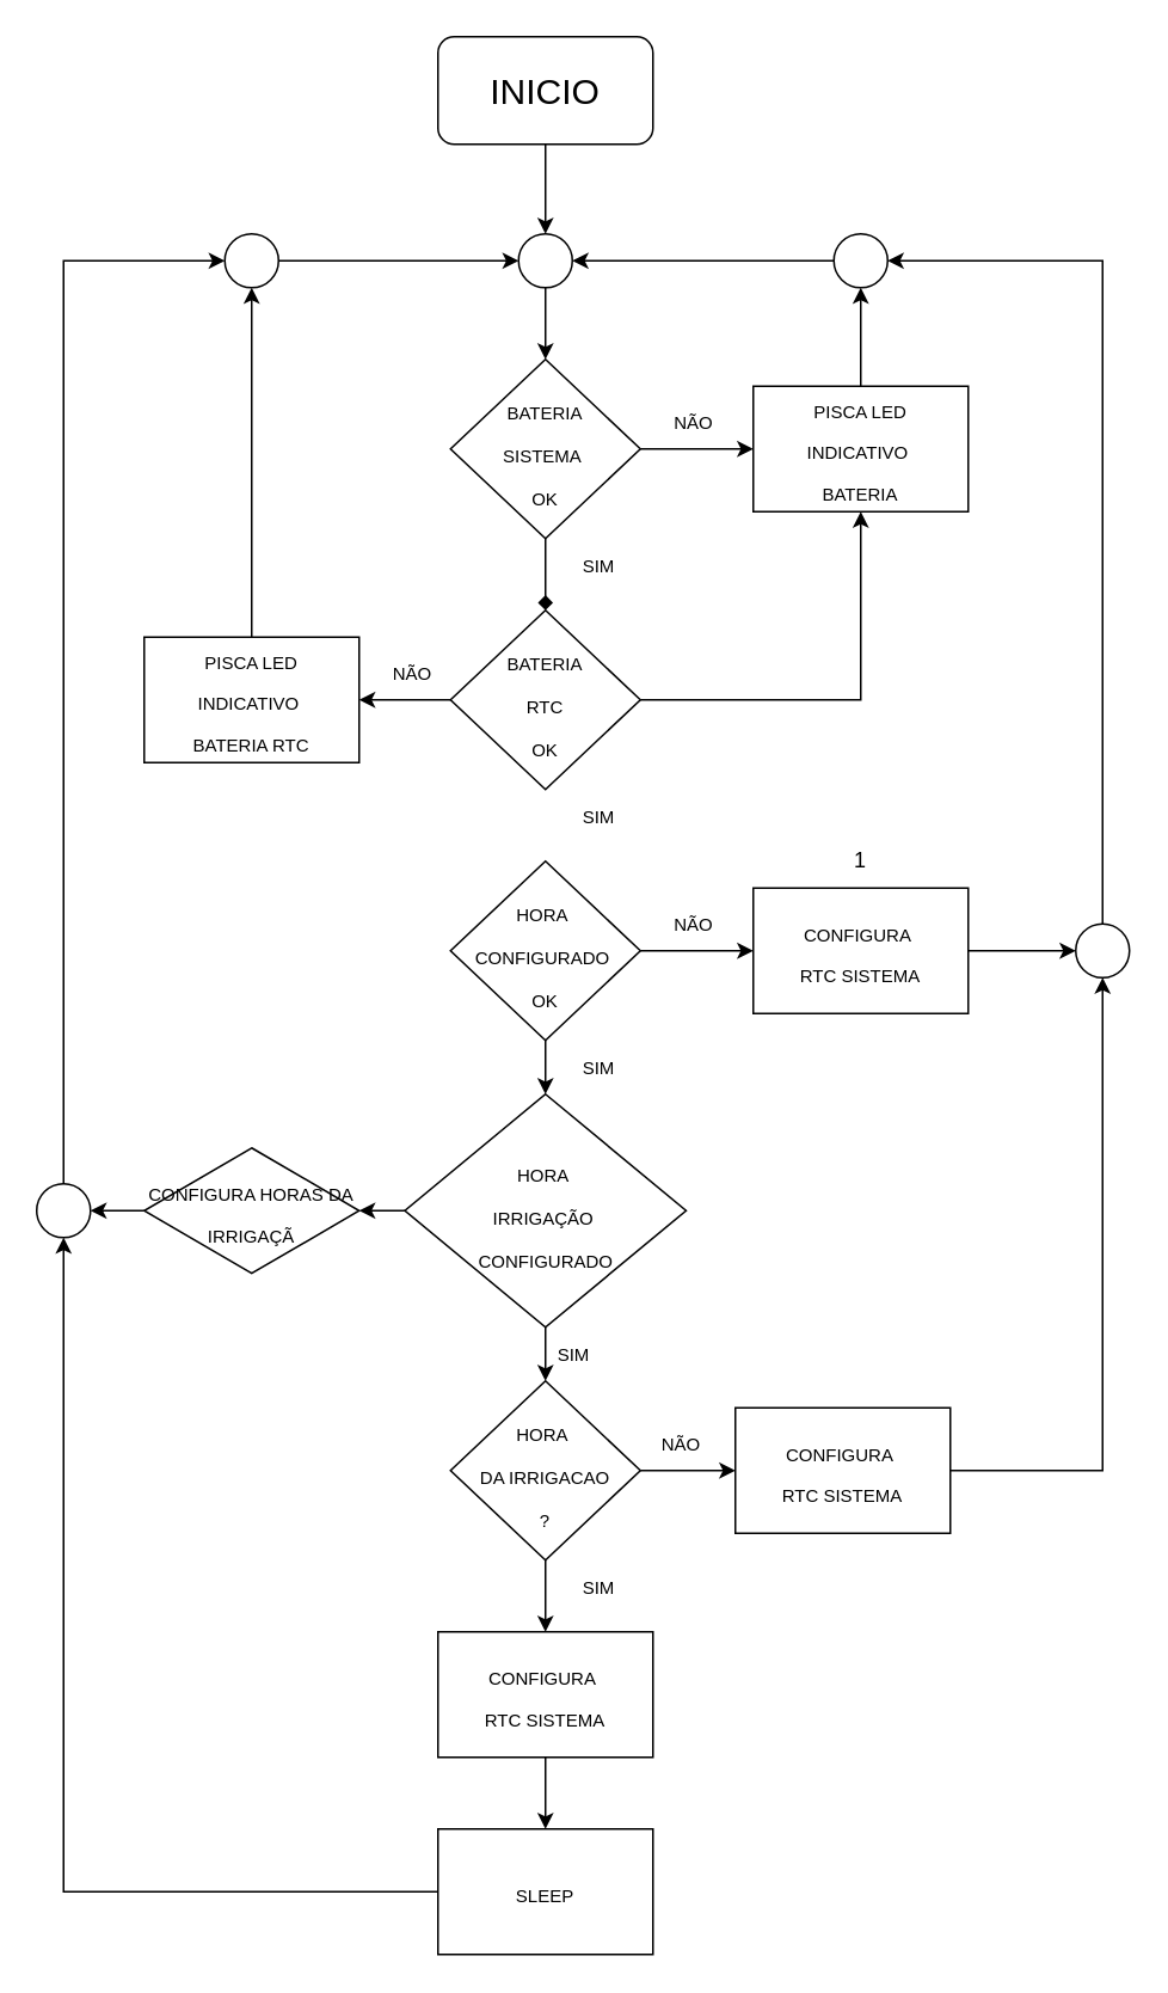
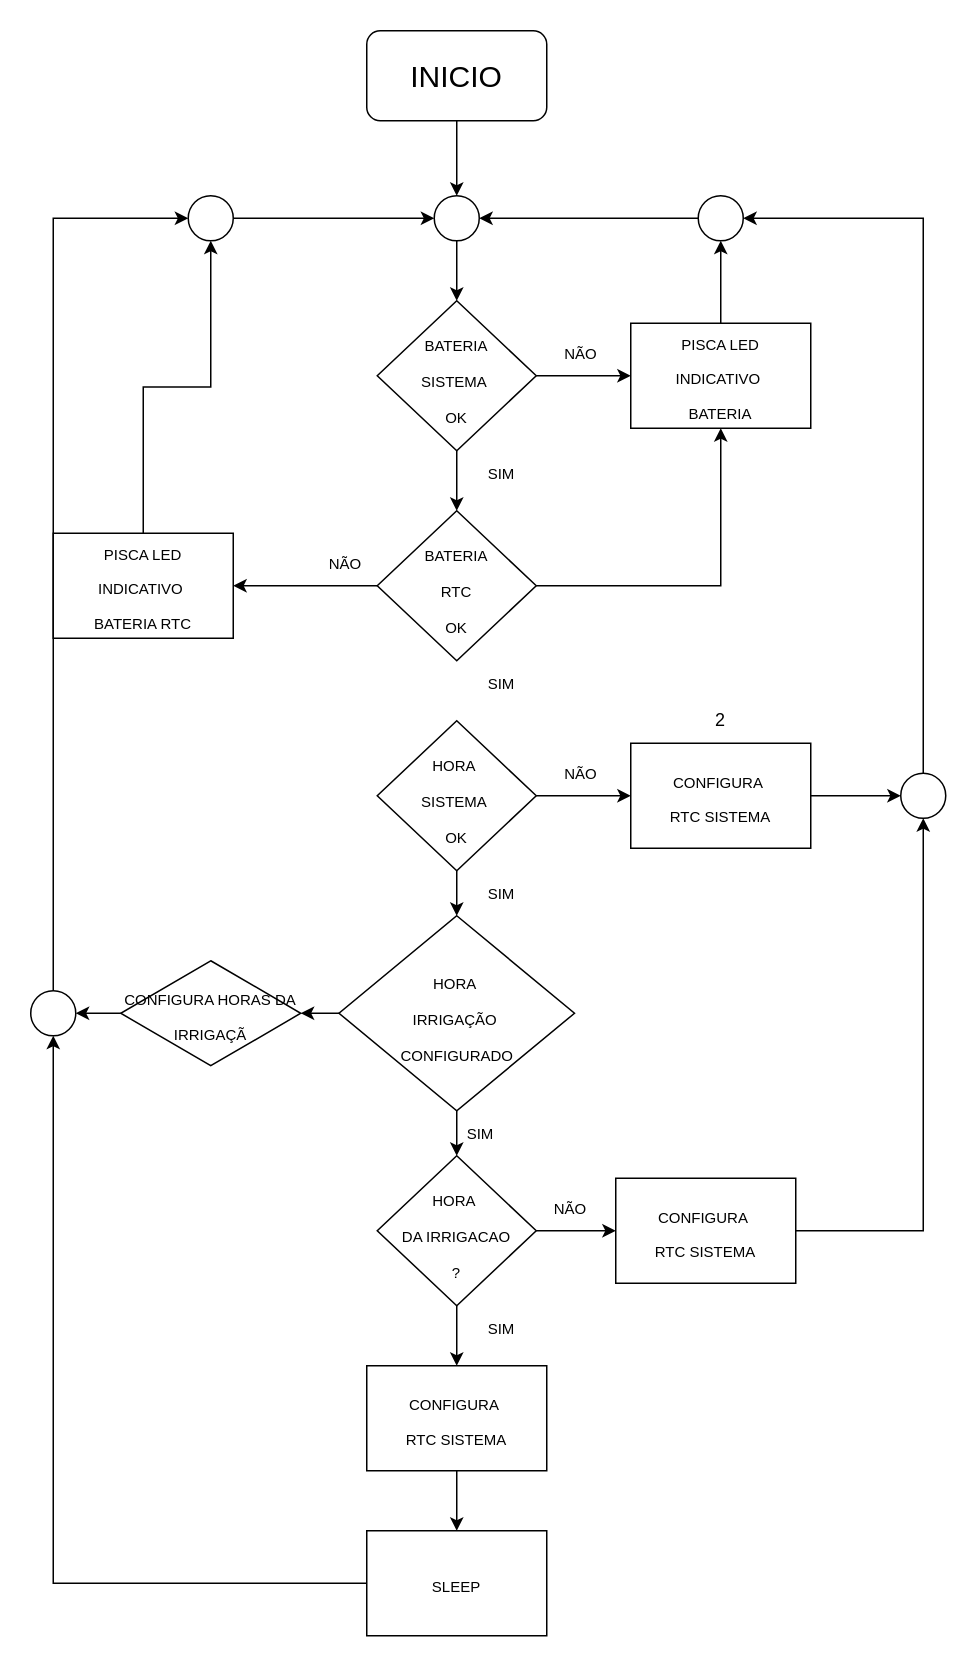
  <mxCell id="0" />
  <mxCell id="1" parent="0" />
  <mxCell id="2" style="edgeStyle=orthogonalEdgeStyle;rounded=0;orthogonalLoop=1;jettySize=auto;html=1;entryX=0.5;entryY=0;entryDx=0;entryDy=0;fontSize=19;" parent="1" source="3" target="8" edge="1"><mxGeometry relative="1" as="geometry" /></mxCell>
  <mxCell id="3" value="&lt;font style=&quot;font-size: 20px;&quot;&gt;INICIO&lt;/font&gt;" style="rounded=1;whiteSpace=wrap;html=1;" parent="1" vertex="1"><mxGeometry x="244" y="20" width="120" height="60" as="geometry" /></mxCell>
  <mxCell id="4" style="edgeStyle=orthogonalEdgeStyle;rounded=0;orthogonalLoop=1;jettySize=auto;html=1;entryX=0;entryY=0.5;entryDx=0;entryDy=0;fontSize=10;" parent="1" source="6" target="10" edge="1"><mxGeometry relative="1" as="geometry" /></mxCell>
- <mxCell id="5" style="edgeStyle=orthogonalEdgeStyle;rounded=0;orthogonalLoop=1;jettySize=auto;html=1;entryX=0.5;entryY=0;entryDx=0;entryDy=0;fontSize=10;endArrow=diamond;" parent="1" source="6" target="14" edge="1"><mxGeometry relative="1" as="geometry" /></mxCell>
+ <mxCell id="5" style="edgeStyle=orthogonalEdgeStyle;rounded=0;orthogonalLoop=1;jettySize=auto;html=1;entryX=0.5;entryY=0;entryDx=0;entryDy=0;fontSize=10;" parent="1" source="6" target="14" edge="1"><mxGeometry relative="1" as="geometry" /></mxCell>
  <mxCell id="6" value="&lt;font size=&quot;1&quot;&gt;BATERIA&lt;br&gt;SISTEMA&amp;nbsp;&lt;br&gt;OK&lt;br&gt;&lt;/font&gt;" style="rhombus;whiteSpace=wrap;html=1;fontSize=20;" parent="1" vertex="1"><mxGeometry x="251" y="200" width="106" height="100" as="geometry" /></mxCell>
  <mxCell id="7" style="edgeStyle=orthogonalEdgeStyle;rounded=0;orthogonalLoop=1;jettySize=auto;html=1;entryX=0.5;entryY=0;entryDx=0;entryDy=0;fontSize=19;" parent="1" source="8" target="6" edge="1"><mxGeometry relative="1" as="geometry" /></mxCell>
  <mxCell id="8" value="" style="ellipse;whiteSpace=wrap;html=1;aspect=fixed;fontSize=19;" parent="1" vertex="1"><mxGeometry x="289" y="130" width="30" height="30" as="geometry" /></mxCell>
  <mxCell id="9" style="edgeStyle=orthogonalEdgeStyle;rounded=0;orthogonalLoop=1;jettySize=auto;html=1;entryX=0.5;entryY=1;entryDx=0;entryDy=0;fontSize=10;" parent="1" source="10" target="22" edge="1"><mxGeometry relative="1" as="geometry" /></mxCell>
  <mxCell id="10" value="&lt;font style=&quot;font-size: 10px;&quot;&gt;PISCA LED&lt;br&gt;INDICATIVO&amp;nbsp;&lt;br&gt;BATERIA&lt;/font&gt;" style="rounded=0;whiteSpace=wrap;html=1;fontSize=19;" parent="1" vertex="1"><mxGeometry x="420" y="215" width="120" height="70" as="geometry" /></mxCell>
  <mxCell id="11" value="NÃO" style="text;html=1;strokeColor=none;fillColor=none;align=center;verticalAlign=middle;whiteSpace=wrap;rounded=0;fontSize=10;" parent="1" vertex="1"><mxGeometry x="357" y="220" width="60" height="30" as="geometry" /></mxCell>
  <mxCell id="12" style="edgeStyle=orthogonalEdgeStyle;rounded=0;orthogonalLoop=1;jettySize=auto;html=1;entryX=1;entryY=0.5;entryDx=0;entryDy=0;fontSize=10;" parent="1" source="14" target="16" edge="1"><mxGeometry relative="1" as="geometry" /></mxCell>
  <mxCell id="13" style="edgeStyle=orthogonalEdgeStyle;rounded=0;orthogonalLoop=1;jettySize=auto;html=1;fontSize=10;" parent="1" source="14" target="10" edge="1"><mxGeometry relative="1" as="geometry" /></mxCell>
  <mxCell id="14" value="&lt;font size=&quot;1&quot;&gt;BATERIA&lt;br&gt;RTC&lt;br&gt;OK&lt;br&gt;&lt;/font&gt;" style="rhombus;whiteSpace=wrap;html=1;fontSize=20;" parent="1" vertex="1"><mxGeometry x="251" y="340" width="106" height="100" as="geometry" /></mxCell>
  <mxCell id="15" style="edgeStyle=orthogonalEdgeStyle;rounded=0;orthogonalLoop=1;jettySize=auto;html=1;entryX=0.5;entryY=1;entryDx=0;entryDy=0;fontSize=10;fontColor=none;" parent="1" source="16" target="34" edge="1"><mxGeometry relative="1" as="geometry" /></mxCell>
- <mxCell id="16" value="&lt;font style=&quot;font-size: 10px;&quot;&gt;PISCA LED&lt;br&gt;INDICATIVO&amp;nbsp;&lt;br&gt;BATERIA RTC&lt;/font&gt;" style="rounded=0;whiteSpace=wrap;html=1;fontSize=19;" parent="1" vertex="1"><mxGeometry x="80" y="355" width="120" height="70" as="geometry" /></mxCell>
+ <mxCell id="16" value="&lt;font style=&quot;font-size: 10px;&quot;&gt;PISCA LED&lt;br&gt;INDICATIVO&amp;nbsp;&lt;br&gt;BATERIA RTC&lt;/font&gt;" style="rounded=0;whiteSpace=wrap;html=1;fontSize=19;" parent="1" vertex="1"><mxGeometry x="35" y="355" width="120" height="70" as="geometry" /></mxCell>
  <mxCell id="17" value="NÃO" style="text;html=1;strokeColor=none;fillColor=none;align=center;verticalAlign=middle;whiteSpace=wrap;rounded=0;fontSize=10;" parent="1" vertex="1"><mxGeometry x="200" y="360" width="60" height="30" as="geometry" /></mxCell>
  <mxCell id="18" style="edgeStyle=orthogonalEdgeStyle;rounded=0;orthogonalLoop=1;jettySize=auto;html=1;entryX=0;entryY=0.5;entryDx=0;entryDy=0;fontSize=10;" parent="1" source="20" target="24" edge="1"><mxGeometry relative="1" as="geometry" /></mxCell>
  <mxCell id="19" style="edgeStyle=orthogonalEdgeStyle;rounded=0;orthogonalLoop=1;jettySize=auto;html=1;entryX=0.5;entryY=0;entryDx=0;entryDy=0;fontSize=10;fontColor=none;" parent="1" source="20" target="30" edge="1"><mxGeometry relative="1" as="geometry" /></mxCell>
- <mxCell id="20" value="&lt;font size=&quot;1&quot;&gt;HORA&amp;nbsp;&lt;br&gt;CONFIGURADO&amp;nbsp;&lt;br&gt;OK&lt;br&gt;&lt;/font&gt;" style="rhombus;whiteSpace=wrap;html=1;fontSize=20;" parent="1" vertex="1"><mxGeometry x="251" y="480" width="106" height="100" as="geometry" /></mxCell>
+ <mxCell id="20" value="&lt;font size=&quot;1&quot;&gt;HORA&amp;nbsp;&lt;br&gt;SISTEMA&amp;nbsp;&lt;br&gt;OK&lt;br&gt;&lt;/font&gt;" style="rhombus;whiteSpace=wrap;html=1;fontSize=20;" parent="1" vertex="1"><mxGeometry x="251" y="480" width="106" height="100" as="geometry" /></mxCell>
  <mxCell id="21" style="edgeStyle=orthogonalEdgeStyle;rounded=0;orthogonalLoop=1;jettySize=auto;html=1;entryX=1;entryY=0.5;entryDx=0;entryDy=0;fontSize=10;" parent="1" source="22" target="8" edge="1"><mxGeometry relative="1" as="geometry" /></mxCell>
  <mxCell id="22" value="" style="ellipse;whiteSpace=wrap;html=1;aspect=fixed;fontSize=19;" parent="1" vertex="1"><mxGeometry x="465" y="130" width="30" height="30" as="geometry" /></mxCell>
  <mxCell id="23" style="edgeStyle=orthogonalEdgeStyle;rounded=0;orthogonalLoop=1;jettySize=auto;html=1;entryX=0;entryY=0.5;entryDx=0;entryDy=0;fontSize=10;fontColor=none;" parent="1" source="24" target="43" edge="1"><mxGeometry relative="1" as="geometry" /></mxCell>
  <mxCell id="24" value="&lt;span style=&quot;font-size: 10px;&quot;&gt;CONFIGURA&amp;nbsp;&lt;br&gt;RTC SISTEMA&lt;br&gt;&lt;/span&gt;" style="rounded=0;whiteSpace=wrap;html=1;fontSize=19;" parent="1" vertex="1"><mxGeometry x="420" y="495" width="120" height="70" as="geometry" /></mxCell>
  <mxCell id="25" value="SIM" style="text;html=1;strokeColor=none;fillColor=none;align=center;verticalAlign=middle;whiteSpace=wrap;rounded=0;fontSize=10;" parent="1" vertex="1"><mxGeometry x="304" y="300" width="60" height="30" as="geometry" /></mxCell>
  <mxCell id="26" value="SIM" style="text;html=1;strokeColor=none;fillColor=none;align=center;verticalAlign=middle;whiteSpace=wrap;rounded=0;fontSize=10;" parent="1" vertex="1"><mxGeometry x="304" y="440" width="60" height="30" as="geometry" /></mxCell>
  <mxCell id="27" value="NÃO" style="text;html=1;strokeColor=none;fillColor=none;align=center;verticalAlign=middle;whiteSpace=wrap;rounded=0;fontSize=10;" parent="1" vertex="1"><mxGeometry x="357" y="500" width="60" height="30" as="geometry" /></mxCell>
  <mxCell id="28" style="edgeStyle=orthogonalEdgeStyle;rounded=0;orthogonalLoop=1;jettySize=auto;html=1;fontSize=10;fontColor=none;" parent="1" source="30" target="32" edge="1"><mxGeometry relative="1" as="geometry" /></mxCell>
  <mxCell id="29" style="edgeStyle=orthogonalEdgeStyle;rounded=0;orthogonalLoop=1;jettySize=auto;html=1;entryX=0.5;entryY=0;entryDx=0;entryDy=0;fontSize=10;fontColor=none;" parent="1" source="30" target="38" edge="1"><mxGeometry relative="1" as="geometry" /></mxCell>
  <mxCell id="30" value="&lt;font size=&quot;1&quot;&gt;HORA&amp;nbsp;&lt;br&gt;IRRIGAÇÃO&amp;nbsp;&lt;br&gt;CONFIGURADO&lt;br&gt;&lt;/font&gt;" style="rhombus;whiteSpace=wrap;html=1;fontSize=20;" parent="1" vertex="1"><mxGeometry x="225.5" y="610" width="157" height="130" as="geometry" /></mxCell>
  <mxCell id="31" style="edgeStyle=orthogonalEdgeStyle;rounded=0;orthogonalLoop=1;jettySize=auto;html=1;entryX=1;entryY=0.5;entryDx=0;entryDy=0;fontSize=10;fontColor=none;" parent="1" source="32" target="50" edge="1"><mxGeometry relative="1" as="geometry" /></mxCell>
  <mxCell id="32" value="&lt;span style=&quot;font-size: 10px;&quot;&gt;CONFIGURA HORAS DA IRRIGAÇÃ&lt;/span&gt;" style="rhombus;whiteSpace=wrap;html=1;fontSize=19;" parent="1" vertex="1"><mxGeometry x="80" y="640" width="120" height="70" as="geometry" /></mxCell>
  <mxCell id="33" style="edgeStyle=orthogonalEdgeStyle;rounded=0;orthogonalLoop=1;jettySize=auto;html=1;entryX=0;entryY=0.5;entryDx=0;entryDy=0;fontSize=10;fontColor=none;" parent="1" source="34" target="8" edge="1"><mxGeometry relative="1" as="geometry" /></mxCell>
  <mxCell id="34" value="" style="ellipse;whiteSpace=wrap;html=1;aspect=fixed;fontSize=19;" parent="1" vertex="1"><mxGeometry x="125" y="130" width="30" height="30" as="geometry" /></mxCell>
  <mxCell id="35" value="SIM" style="text;html=1;strokeColor=none;fillColor=none;align=center;verticalAlign=middle;whiteSpace=wrap;rounded=0;fontSize=10;" parent="1" vertex="1"><mxGeometry x="304" y="580" width="60" height="30" as="geometry" /></mxCell>
  <mxCell id="36" style="edgeStyle=orthogonalEdgeStyle;rounded=0;orthogonalLoop=1;jettySize=auto;html=1;entryX=0;entryY=0.5;entryDx=0;entryDy=0;fontSize=10;fontColor=none;" parent="1" source="38" target="40" edge="1"><mxGeometry relative="1" as="geometry" /></mxCell>
  <mxCell id="37" style="edgeStyle=orthogonalEdgeStyle;rounded=0;orthogonalLoop=1;jettySize=auto;html=1;entryX=0.5;entryY=0;entryDx=0;entryDy=0;fontSize=10;fontColor=none;" parent="1" source="38" target="46" edge="1"><mxGeometry relative="1" as="geometry" /></mxCell>
  <mxCell id="38" value="&lt;font size=&quot;1&quot;&gt;HORA&amp;nbsp;&lt;br&gt;DA IRRIGACAO&lt;br&gt;?&lt;br&gt;&lt;/font&gt;" style="rhombus;whiteSpace=wrap;html=1;fontSize=20;" parent="1" vertex="1"><mxGeometry x="251" y="770" width="106" height="100" as="geometry" /></mxCell>
  <mxCell id="39" style="edgeStyle=orthogonalEdgeStyle;rounded=0;orthogonalLoop=1;jettySize=auto;html=1;entryX=0.5;entryY=1;entryDx=0;entryDy=0;fontSize=10;fontColor=none;" parent="1" source="40" target="43" edge="1"><mxGeometry relative="1" as="geometry" /></mxCell>
  <mxCell id="40" value="&lt;span style=&quot;font-size: 10px;&quot;&gt;CONFIGURA&amp;nbsp;&lt;br&gt;RTC SISTEMA&lt;br&gt;&lt;/span&gt;" style="rounded=0;whiteSpace=wrap;html=1;fontSize=19;" parent="1" vertex="1"><mxGeometry x="410" y="785" width="120" height="70" as="geometry" /></mxCell>
  <mxCell id="41" value="SIM" style="text;html=1;strokeColor=none;fillColor=none;align=center;verticalAlign=middle;whiteSpace=wrap;rounded=0;fontSize=10;" parent="1" vertex="1"><mxGeometry x="304" y="870" width="60" height="30" as="geometry" /></mxCell>
  <mxCell id="42" style="edgeStyle=orthogonalEdgeStyle;rounded=0;orthogonalLoop=1;jettySize=auto;html=1;entryX=1;entryY=0.5;entryDx=0;entryDy=0;fontSize=10;fontColor=none;" parent="1" source="43" target="22" edge="1"><mxGeometry relative="1" as="geometry"><Array as="points"><mxPoint x="615" y="145" /></Array></mxGeometry></mxCell>
  <mxCell id="43" value="" style="ellipse;whiteSpace=wrap;html=1;aspect=fixed;fontSize=19;" parent="1" vertex="1"><mxGeometry x="600" y="515" width="30" height="30" as="geometry" /></mxCell>
  <mxCell id="44" value="NÃO" style="text;html=1;strokeColor=none;fillColor=none;align=center;verticalAlign=middle;whiteSpace=wrap;rounded=0;fontSize=10;" parent="1" vertex="1"><mxGeometry x="350" y="790" width="60" height="30" as="geometry" /></mxCell>
  <mxCell id="45" style="edgeStyle=orthogonalEdgeStyle;rounded=0;orthogonalLoop=1;jettySize=auto;html=1;entryX=0.5;entryY=0;entryDx=0;entryDy=0;fontSize=10;fontColor=none;" parent="1" source="46" target="48" edge="1"><mxGeometry relative="1" as="geometry" /></mxCell>
  <mxCell id="46" value="&lt;span style=&quot;font-size: 10px;&quot;&gt;CONFIGURA&amp;nbsp;&lt;br&gt;RTC SISTEMA&lt;br&gt;&lt;/span&gt;" style="rounded=0;whiteSpace=wrap;html=1;fontSize=19;" parent="1" vertex="1"><mxGeometry x="244" y="910" width="120" height="70" as="geometry" /></mxCell>
  <mxCell id="47" style="edgeStyle=orthogonalEdgeStyle;rounded=0;orthogonalLoop=1;jettySize=auto;html=1;entryX=0.5;entryY=1;entryDx=0;entryDy=0;fontSize=10;fontColor=none;" parent="1" source="48" target="50" edge="1"><mxGeometry relative="1" as="geometry" /></mxCell>
  <mxCell id="48" value="&lt;span style=&quot;font-size: 10px;&quot;&gt;SLEEP&lt;br&gt;&lt;/span&gt;" style="rounded=0;whiteSpace=wrap;html=1;fontSize=19;" parent="1" vertex="1"><mxGeometry x="244" y="1020" width="120" height="70" as="geometry" /></mxCell>
  <mxCell id="49" style="edgeStyle=orthogonalEdgeStyle;rounded=0;orthogonalLoop=1;jettySize=auto;html=1;entryX=0;entryY=0.5;entryDx=0;entryDy=0;fontSize=10;fontColor=none;" parent="1" source="50" target="34" edge="1"><mxGeometry relative="1" as="geometry"><Array as="points"><mxPoint x="35" y="145" /></Array></mxGeometry></mxCell>
  <mxCell id="50" value="" style="ellipse;whiteSpace=wrap;html=1;aspect=fixed;fontSize=19;" parent="1" vertex="1"><mxGeometry x="20" y="660" width="30" height="30" as="geometry" /></mxCell>
  <mxCell id="51" value="SIM" style="text;html=1;strokeColor=none;fillColor=none;align=center;verticalAlign=middle;whiteSpace=wrap;rounded=0;fontSize=10;" parent="1" vertex="1"><mxGeometry x="290" y="740" width="60" height="30" as="geometry" /></mxCell>
- <mxCell id="52" value="1" style="text;html=1;strokeColor=none;fillColor=none;align=center;verticalAlign=middle;whiteSpace=wrap;rounded=0;" vertex="1" parent="1"><mxGeometry x="450" y="465" width="60" height="30" as="geometry" /></mxCell>
+ <mxCell id="52" value="2" style="text;html=1;strokeColor=none;fillColor=none;align=center;verticalAlign=middle;whiteSpace=wrap;rounded=0;" vertex="1" parent="1"><mxGeometry x="450" y="465" width="60" height="30" as="geometry" /></mxCell>
